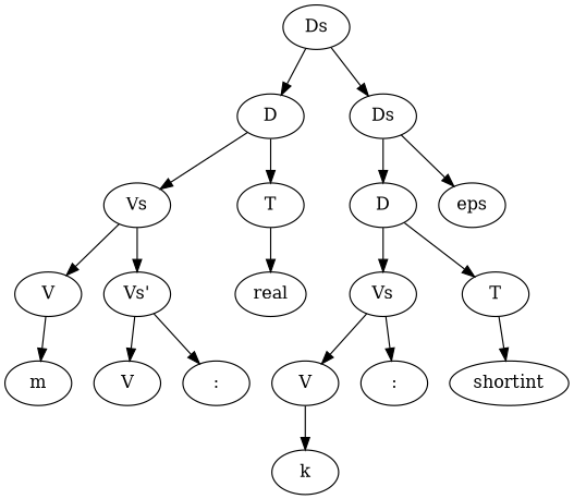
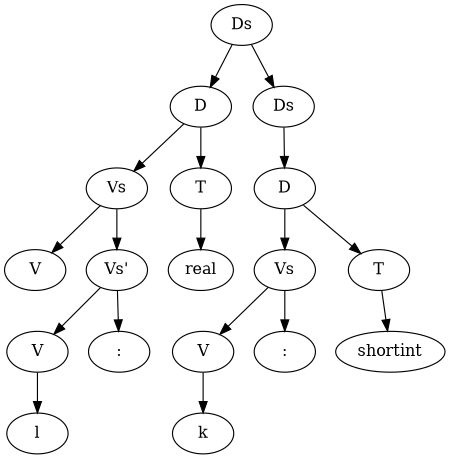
  digraph {
    n1 [label=Ds]
    n2 [label=D]
    n3 [label=Ds]
    n4 [label=Vs]
    n5 [label=T]
    n6 [label=D]
-   n7 [label=eps]
    n8 [label=V]
    n9 [label="Vs'"]
    n10 [label=real]
-   n11 [label=m]
    n12 [label=V]
    n13 [label=":"]
+   n14 [label=l]
    n15 [label=Vs]
    n16 [label=T]
    n17 [label=V]
    n18 [label=":"]
    n19 [label=shortint]
    n20 [label=k]
    n1 -> n2
    n1 -> n3
    n2 -> n4
    n2 -> n5
    n3 -> n6
-   n3 -> n7
    n4 -> n8
    n4 -> n9
    n5 -> n10
    n6 -> n15
    n6 -> n16
-   n8 -> n11
    n9 -> n12
    n9 -> n13
+   n12 -> n14
    n15 -> n17
    n15 -> n18
    n16 -> n19
    n17 -> n20
  }
